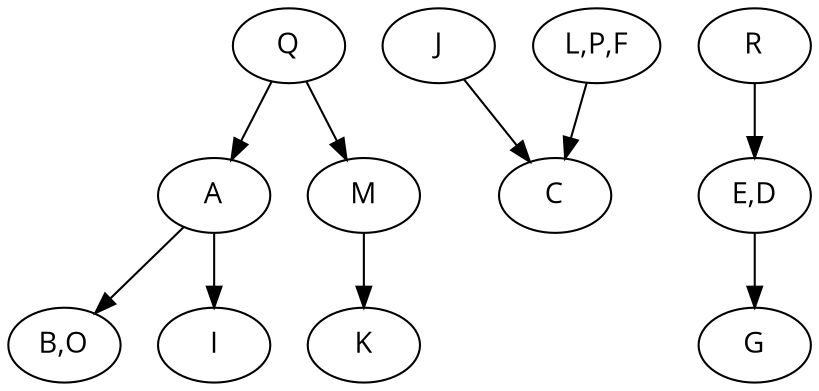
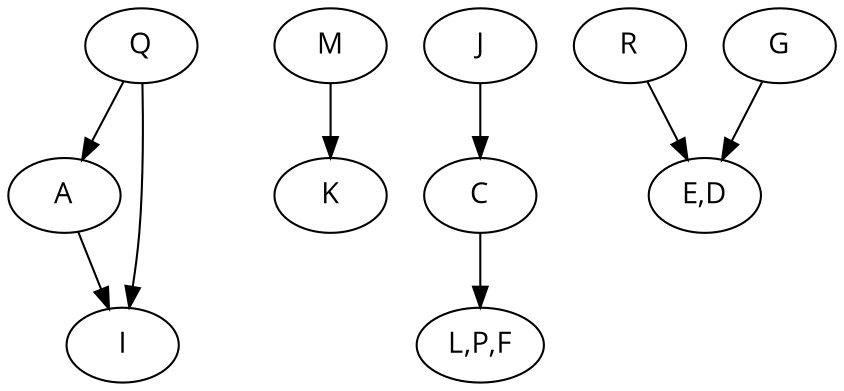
  strict digraph {
    fontname="Open Sans"
    node [fontname="Open Sans"]
    edge [fontname="Open Sans"]
    n1 [label=Q]
    n2 [label=A]
    n3 [label=M]
    n4 [label=J]
    n5 [label=C]
-   n6 [label="B,O"]
    n7 [label=I]
    n8 [label=K]
    n9 [label="L,P,F"]
    n10 [label=R]
    n11 [label="E,D"]
    n12 [label=G]
    n1 -> n2
-   n1 -> n3
-   n2 -> n6
+   n1 -> n7
    n2 -> n7
    n3 -> n8
    n4 -> n5
-   n9 -> n5
+   n5 -> n9
    n10 -> n11
-   n11 -> n12
+   n12 -> n11
  }
